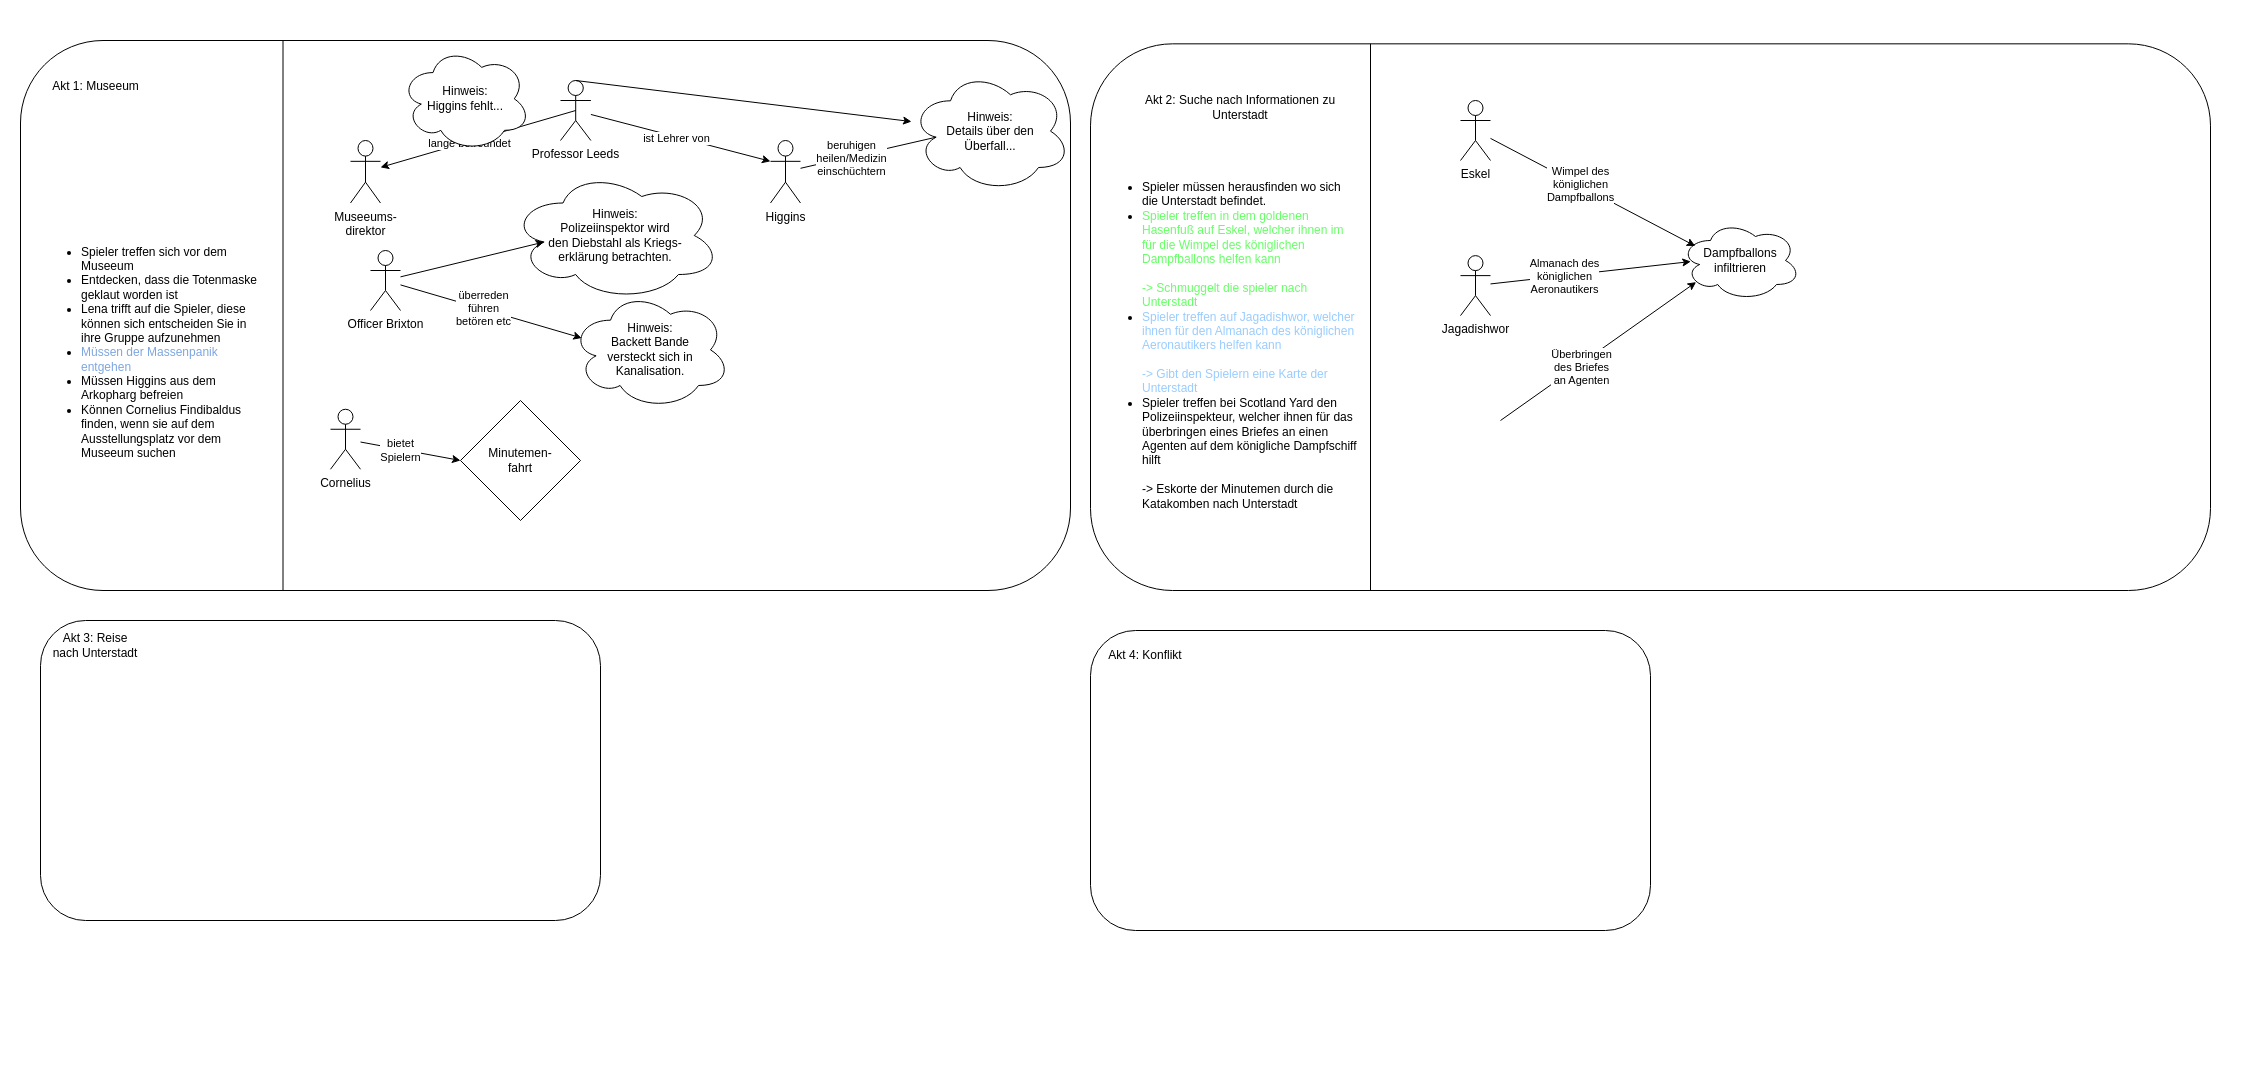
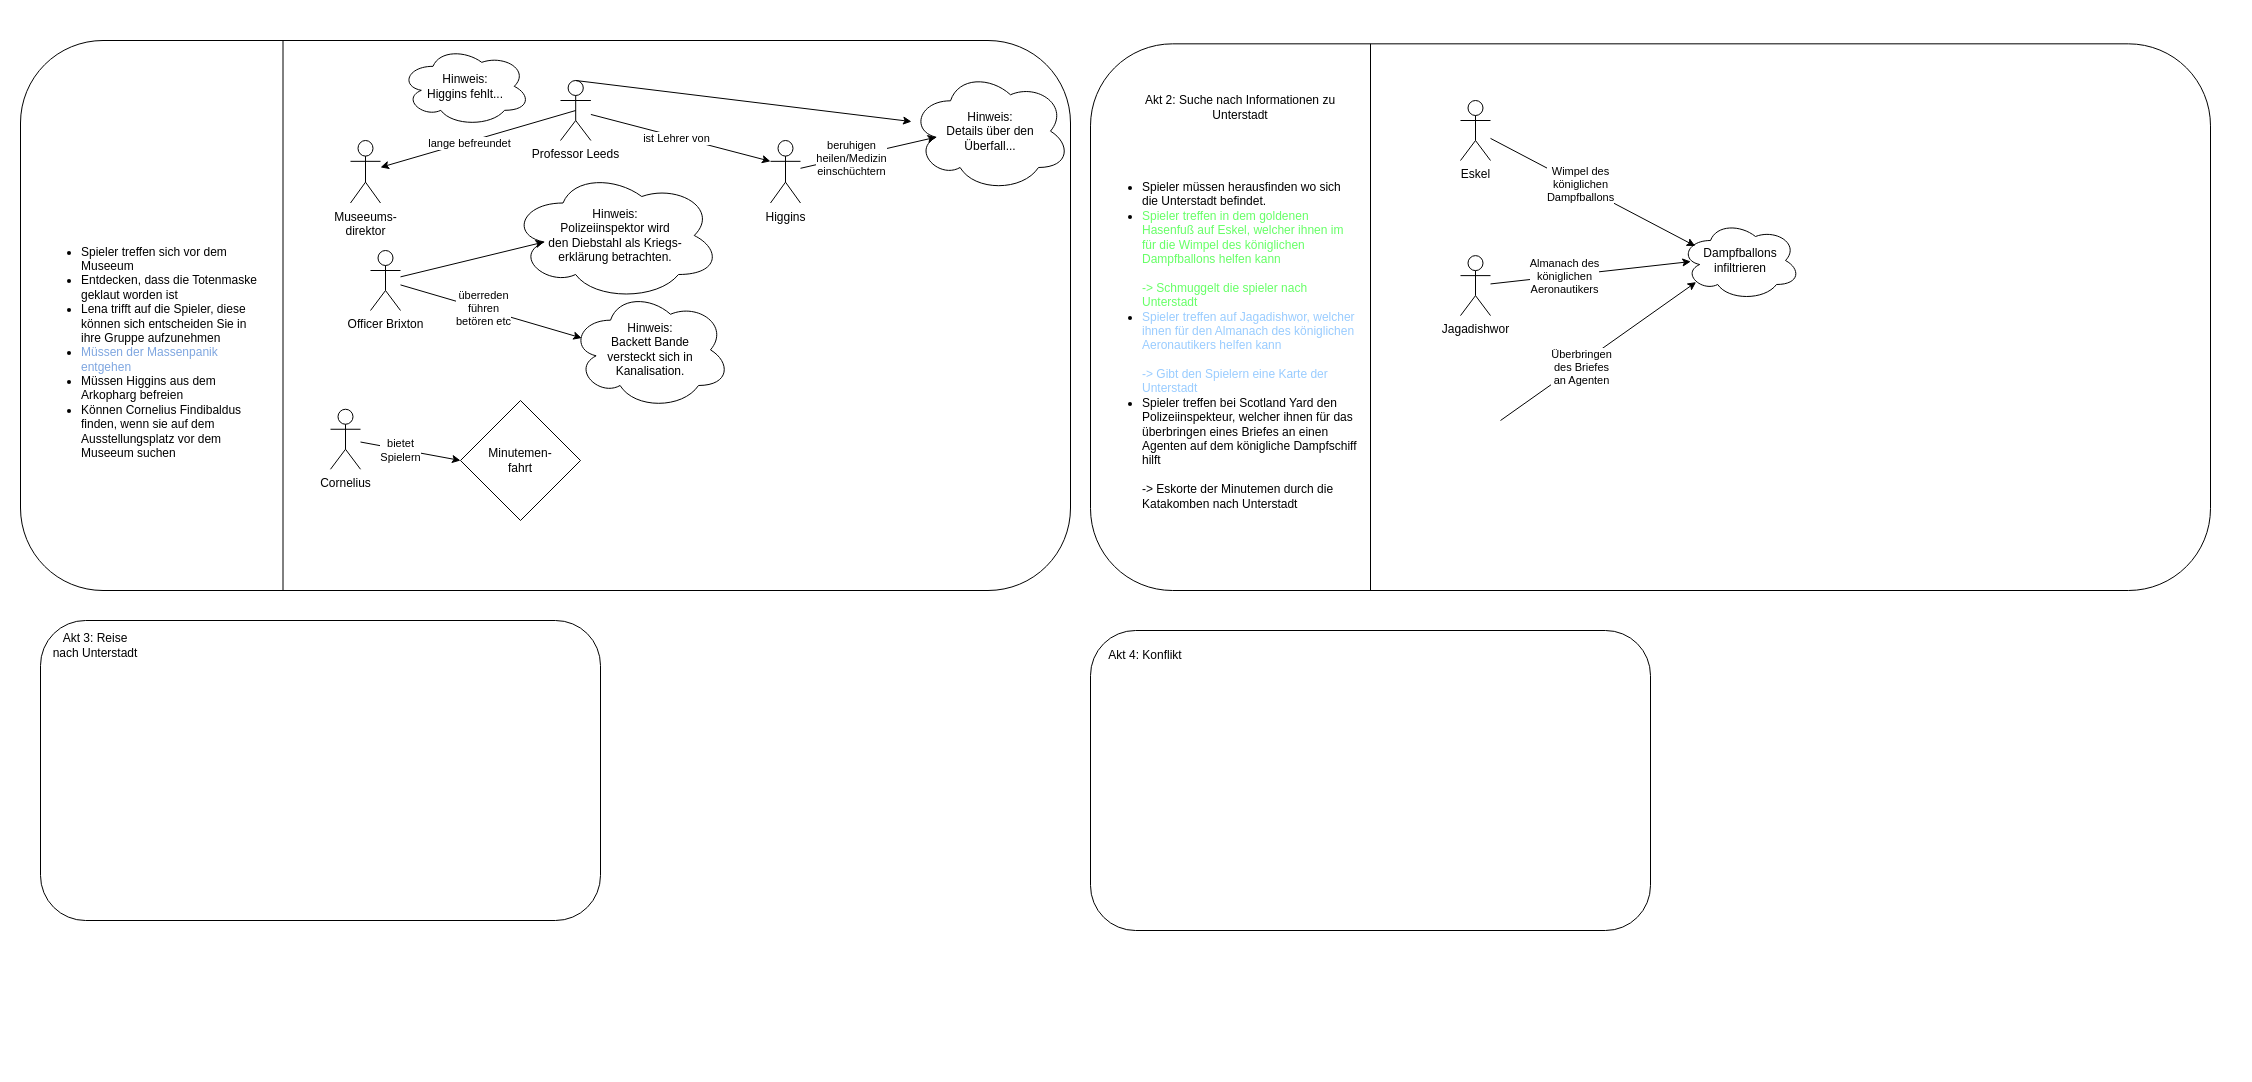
  <mxCell id="0" />
  <mxCell id="1" parent="0" />
  <mxCell id="2" value="Text" style="text;html=1;strokeColor=none;fillColor=none;align=center;verticalAlign=middle;whiteSpace=wrap;rounded=0;" vertex="1" parent="1"><mxGeometry x="210" y="210" width="60" height="30" as="geometry" /></mxCell>
  <mxCell id="3" value="" style="group" vertex="1" connectable="0" parent="1"><mxGeometry x="30" y="30" width="1040" height="560" as="geometry" /></mxCell>
  <mxCell id="4" value="" style="group" vertex="1" connectable="0" parent="3"><mxGeometry x="-10" y="10" width="1050" height="550" as="geometry" /></mxCell>
  <mxCell id="5" value="" style="rounded=1;whiteSpace=wrap;html=1;" vertex="1" parent="4"><mxGeometry width="1050" height="550.0" as="geometry" /></mxCell>
- <mxCell id="6" value="Akt 1: Museeum" style="text;html=1;strokeColor=none;fillColor=none;align=center;verticalAlign=middle;whiteSpace=wrap;rounded=0;" vertex="1" parent="4"><mxGeometry x="18.75" y="18.333" width="112.5" height="55" as="geometry" /></mxCell>
  <mxCell id="7" value="" style="endArrow=none;html=1;rounded=0;entryX=0.25;entryY=0;entryDx=0;entryDy=0;exitX=0.25;exitY=1;exitDx=0;exitDy=0;" edge="1" parent="4" source="5" target="5"><mxGeometry width="50" height="50" relative="1" as="geometry"><mxPoint x="1162.5" y="586.667" as="sourcePoint" /><mxPoint x="1256.25" y="495" as="targetPoint" /></mxGeometry></mxCell>
  <mxCell id="8" value="&lt;div align=&quot;left&quot;&gt;&lt;ul&gt;&lt;li&gt;Spieler treffen sich vor dem Museeum&lt;/li&gt;&lt;li&gt;Entdecken, dass die Totenmaske geklaut worden ist&lt;/li&gt;&lt;li&gt;Lena trifft auf die Spieler, diese können sich entscheiden Sie in ihre Gruppe aufzunehmen&lt;br&gt;&lt;/li&gt;&lt;li&gt;&lt;font color=&quot;#7ea6e0&quot;&gt;Müssen der Massenpanik entgehen&lt;/font&gt;&lt;/li&gt;&lt;li&gt;Müssen Higgins aus dem Arkopharg befreien&lt;/li&gt;&lt;li&gt;Können Cornelius Findibaldus finden, wenn sie auf dem Ausstellungsplatz vor dem Museeum suchen&lt;br&gt;&lt;/li&gt;&lt;/ul&gt;&lt;/div&gt;" style="text;html=1;strokeColor=none;fillColor=none;align=left;verticalAlign=middle;whiteSpace=wrap;rounded=0;" vertex="1" parent="4"><mxGeometry x="18.75" y="110" width="225" height="403.333" as="geometry" /></mxCell>
  <mxCell id="9" value="Museeums-&lt;br&gt;direktor" style="shape=umlActor;verticalLabelPosition=bottom;verticalAlign=top;html=1;outlineConnect=0;" vertex="1" parent="4"><mxGeometry x="330" y="100" width="30" height="62.5" as="geometry" /></mxCell>
  <mxCell id="10" value="Professor Leeds" style="shape=umlActor;verticalLabelPosition=bottom;verticalAlign=top;html=1;outlineConnect=0;" vertex="1" parent="4"><mxGeometry x="540" y="40" width="30.38" height="60" as="geometry" /></mxCell>
  <mxCell id="11" value="Higgins" style="shape=umlActor;verticalLabelPosition=bottom;verticalAlign=top;html=1;outlineConnect=0;" vertex="1" parent="4"><mxGeometry x="750" y="100" width="30" height="62.5" as="geometry" /></mxCell>
  <mxCell id="12" style="rounded=0;orthogonalLoop=1;jettySize=auto;html=1;entryX=0;entryY=0.333;entryDx=0;entryDy=0;entryPerimeter=0;" edge="1" parent="4" source="10" target="11"><mxGeometry relative="1" as="geometry" /></mxCell>
  <mxCell id="13" value="ist Lehrer von" style="edgeLabel;html=1;align=center;verticalAlign=middle;resizable=0;points=[];" vertex="1" connectable="0" parent="12"><mxGeometry x="-0.049" y="-1" relative="1" as="geometry"><mxPoint as="offset" /></mxGeometry></mxCell>
  <mxCell id="14" style="rounded=0;orthogonalLoop=1;jettySize=auto;html=1;entryX=0.5;entryY=0.5;entryDx=0;entryDy=0;entryPerimeter=0;startArrow=classic;startFill=1;endArrow=none;" edge="1" parent="4" source="9" target="10"><mxGeometry relative="1" as="geometry" /></mxCell>
  <mxCell id="15" value="lange befreundet" style="edgeLabel;html=1;align=center;verticalAlign=middle;resizable=0;points=[];" vertex="1" connectable="0" parent="14"><mxGeometry x="-0.092" y="-1" relative="1" as="geometry"><mxPoint as="offset" /></mxGeometry></mxCell>
  <mxCell id="16" value="&lt;div&gt;Hinweis:&lt;/div&gt;&lt;div&gt;Details über den&lt;br&gt;Überfall...&lt;br&gt;&lt;/div&gt;" style="ellipse;shape=cloud;whiteSpace=wrap;html=1;" vertex="1" parent="4"><mxGeometry x="890" y="30" width="160" height="121.25" as="geometry" /></mxCell>
- <mxCell id="17" style="rounded=0;orthogonalLoop=1;jettySize=auto;html=1;entryX=0.16;entryY=0.55;entryDx=0;entryDy=0;entryPerimeter=0;endArrow=none;" edge="1" parent="4" source="11" target="16"><mxGeometry relative="1" as="geometry" /></mxCell>
+ <mxCell id="17" style="rounded=0;orthogonalLoop=1;jettySize=auto;html=1;entryX=0.16;entryY=0.55;entryDx=0;entryDy=0;entryPerimeter=0;" edge="1" parent="4" source="11" target="16"><mxGeometry relative="1" as="geometry" /></mxCell>
  <mxCell id="18" value="beruhigen&lt;br&gt;heilen/Medizin&lt;br&gt;einschüchtern" style="edgeLabel;html=1;align=center;verticalAlign=middle;resizable=0;points=[];" vertex="1" connectable="0" parent="17"><mxGeometry x="-0.255" y="-1" relative="1" as="geometry"><mxPoint as="offset" /></mxGeometry></mxCell>
  <mxCell id="19" value="&lt;div&gt;Hinweis:&lt;/div&gt;&lt;div&gt;Backett Bande&lt;br&gt;versteckt sich in &lt;br&gt;Kanalisation.&lt;br&gt;&lt;/div&gt;" style="ellipse;shape=cloud;whiteSpace=wrap;html=1;" vertex="1" parent="4"><mxGeometry x="550" y="250" width="160" height="118.75" as="geometry" /></mxCell>
  <mxCell id="20" value="Officer Brixton" style="shape=umlActor;verticalLabelPosition=bottom;verticalAlign=top;html=1;outlineConnect=0;" vertex="1" parent="4"><mxGeometry x="350" y="210" width="30" height="60" as="geometry" /></mxCell>
  <mxCell id="21" style="rounded=0;orthogonalLoop=1;jettySize=auto;html=1;entryX=0.07;entryY=0.4;entryDx=0;entryDy=0;entryPerimeter=0;" edge="1" parent="4" source="20" target="19"><mxGeometry relative="1" as="geometry" /></mxCell>
  <mxCell id="22" value="überreden&lt;br&gt;führen&lt;br&gt;betören etc" style="edgeLabel;html=1;align=center;verticalAlign=middle;resizable=0;points=[];" vertex="1" connectable="0" parent="21"><mxGeometry x="-0.094" y="1" relative="1" as="geometry"><mxPoint as="offset" /></mxGeometry></mxCell>
  <mxCell id="23" value="&lt;div&gt;Hinweis:&lt;/div&gt;&lt;div&gt;Polizeiinspektor wird&lt;br&gt;den Diebstahl als Kriegs-&lt;br&gt;erklärung betrachten.&lt;br&gt;&lt;/div&gt;" style="ellipse;shape=cloud;whiteSpace=wrap;html=1;" vertex="1" parent="4"><mxGeometry x="490" y="130" width="210" height="130" as="geometry" /></mxCell>
  <mxCell id="24" style="rounded=0;orthogonalLoop=1;jettySize=auto;html=1;entryX=0.16;entryY=0.55;entryDx=0;entryDy=0;entryPerimeter=0;" edge="1" parent="4" source="20" target="23"><mxGeometry relative="1" as="geometry" /></mxCell>
  <mxCell id="25" style="rounded=0;orthogonalLoop=1;jettySize=auto;html=1;entryX=0;entryY=0.5;entryDx=0;entryDy=0;" edge="1" parent="4" source="27" target="28"><mxGeometry relative="1" as="geometry" /></mxCell>
  <mxCell id="26" value="bietet&lt;br&gt;Spielern" style="edgeLabel;html=1;align=center;verticalAlign=middle;resizable=0;points=[];" vertex="1" connectable="0" parent="25"><mxGeometry x="-0.21" y="-1" relative="1" as="geometry"><mxPoint as="offset" /></mxGeometry></mxCell>
  <mxCell id="27" value="Cornelius" style="shape=umlActor;verticalLabelPosition=bottom;verticalAlign=top;html=1;outlineConnect=0;" vertex="1" parent="4"><mxGeometry x="310" y="368.75" width="30" height="60" as="geometry" /></mxCell>
  <mxCell id="28" value="Minutemen-&lt;br&gt;fahrt" style="rhombus;whiteSpace=wrap;html=1;" vertex="1" parent="4"><mxGeometry x="440" y="360" width="120" height="120" as="geometry" /></mxCell>
- <mxCell id="29" value="Hinweis:&lt;br&gt;Higgins fehlt..." style="ellipse;shape=cloud;whiteSpace=wrap;html=1;" vertex="1" parent="4"><mxGeometry x="380" y="5.83" width="130" height="105" as="geometry" /></mxCell>
+ <mxCell id="29" value="Hinweis:&lt;br&gt;Higgins fehlt..." style="ellipse;shape=cloud;whiteSpace=wrap;html=1;" vertex="1" parent="4"><mxGeometry x="380" y="5.83" width="130" height="80" as="geometry" /></mxCell>
  <mxCell id="30" style="rounded=0;orthogonalLoop=1;jettySize=auto;html=1;exitX=0.5;exitY=0;exitDx=0;exitDy=0;exitPerimeter=0;" edge="1" parent="4" source="10" target="16"><mxGeometry relative="1" as="geometry" /></mxCell>
  <mxCell id="31" value="" style="group" vertex="1" connectable="0" parent="1"><mxGeometry x="1110" y="20" width="1120" height="820" as="geometry" /></mxCell>
  <mxCell id="32" value="" style="group" vertex="1" connectable="0" parent="31"><mxGeometry x="-20.0" y="23.332" width="1120" height="546.668" as="geometry" /></mxCell>
  <mxCell id="33" value="" style="group" vertex="1" connectable="0" parent="32"><mxGeometry width="1120" height="546.668" as="geometry" /></mxCell>
  <mxCell id="34" value="" style="rounded=1;whiteSpace=wrap;html=1;" vertex="1" parent="33"><mxGeometry width="1120" height="546.667" as="geometry" /></mxCell>
  <mxCell id="35" value="Akt 2: Suche nach Informationen zu Unterstadt" style="text;html=1;strokeColor=none;fillColor=none;align=center;verticalAlign=middle;whiteSpace=wrap;rounded=0;" vertex="1" parent="33"><mxGeometry x="40.0" y="36.444" width="220" height="54.667" as="geometry" /></mxCell>
  <mxCell id="36" value="" style="endArrow=none;html=1;rounded=0;entryX=0.25;entryY=0;entryDx=0;entryDy=0;exitX=0.25;exitY=1;exitDx=0;exitDy=0;" edge="1" parent="33" source="34" target="34"><mxGeometry width="50" height="50" relative="1" as="geometry"><mxPoint x="20" y="371.778" as="sourcePoint" /><mxPoint x="70" y="321.778" as="targetPoint" /></mxGeometry></mxCell>
  <mxCell id="37" value="&lt;div align=&quot;left&quot;&gt;&lt;ul&gt;&lt;li&gt;Spieler müssen herausfinden wo sich die Unterstadt befindet.&lt;/li&gt;&lt;li&gt;&lt;font color=&quot;#66ff66&quot;&gt;Spieler treffen in dem goldenen Hasenfuß auf Eskel, welcher ihnen im für die Wimpel des königlichen Dampfballons helfen kann &lt;br&gt;&lt;br&gt;-&amp;gt; Schmuggelt die spieler nach Unterstadt&lt;/font&gt;&lt;/li&gt;&lt;li&gt;&lt;font color=&quot;#99ccff&quot;&gt;Spieler treffen auf Jagadishwor, welcher ihnen für den Almanach des königlichen Aeronautikers helfen kann&lt;br&gt;&lt;br&gt;-&amp;gt; Gibt den Spielern eine Karte der Unterstadt&lt;br&gt;&lt;/font&gt;&lt;/li&gt;&lt;li&gt;Spieler treffen bei Scotland Yard den Polizeiinspekteur, welcher ihnen für das überbringen eines Briefes an einen Agenten auf dem königliche Dampfschiff hilft&lt;br&gt;&lt;br&gt;-&amp;gt; Eskorte der Minutemen durch die Katakomben nach Unterstadt&lt;br&gt;&lt;/li&gt;&lt;/ul&gt;&lt;/div&gt;" style="text;html=1;strokeColor=none;fillColor=none;align=left;verticalAlign=middle;whiteSpace=wrap;rounded=0;" vertex="1" parent="33"><mxGeometry x="10" y="56.668" width="260" height="490" as="geometry" /></mxCell>
  <mxCell id="38" value="Eskel" style="shape=umlActor;verticalLabelPosition=bottom;verticalAlign=top;html=1;outlineConnect=0;" vertex="1" parent="33"><mxGeometry x="370" y="56.668" width="30" height="60" as="geometry" /></mxCell>
  <mxCell id="39" value="Jagadishwor" style="shape=umlActor;verticalLabelPosition=bottom;verticalAlign=top;html=1;outlineConnect=0;" vertex="1" parent="33"><mxGeometry x="370" y="211.778" width="30" height="60" as="geometry" /></mxCell>
  <mxCell id="40" value="Dampfballons&lt;br&gt;infiltrieren" style="ellipse;shape=cloud;whiteSpace=wrap;html=1;" vertex="1" parent="33"><mxGeometry x="590" y="176.668" width="120" height="80" as="geometry" /></mxCell>
  <mxCell id="41" style="rounded=0;orthogonalLoop=1;jettySize=auto;html=1;entryX=0.123;entryY=0.319;entryDx=0;entryDy=0;entryPerimeter=0;" edge="1" parent="33" source="38" target="40"><mxGeometry relative="1" as="geometry" /></mxCell>
  <mxCell id="42" value="Wimpel des &lt;br&gt;königlichen&lt;br&gt;Dampfballons" style="edgeLabel;html=1;align=center;verticalAlign=middle;resizable=0;points=[];" vertex="1" connectable="0" parent="41"><mxGeometry x="-0.124" relative="1" as="geometry"><mxPoint y="-1" as="offset" /></mxGeometry></mxCell>
  <mxCell id="43" style="rounded=0;orthogonalLoop=1;jettySize=auto;html=1;entryX=0.086;entryY=0.513;entryDx=0;entryDy=0;entryPerimeter=0;" edge="1" parent="33" source="39" target="40"><mxGeometry relative="1" as="geometry" /></mxCell>
  <mxCell id="44" value="Almanach des&lt;br&gt;königlichen&lt;br&gt;Aeronautikers" style="edgeLabel;html=1;align=center;verticalAlign=middle;resizable=0;points=[];" vertex="1" connectable="0" parent="43"><mxGeometry x="-0.262" relative="1" as="geometry"><mxPoint as="offset" /></mxGeometry></mxCell>
  <mxCell id="45" style="rounded=0;orthogonalLoop=1;jettySize=auto;html=1;entryX=0.13;entryY=0.77;entryDx=0;entryDy=0;entryPerimeter=0;" edge="1" parent="33" target="40"><mxGeometry relative="1" as="geometry"><mxPoint x="410" y="376.668" as="sourcePoint" /></mxGeometry></mxCell>
  <mxCell id="46" value="Überbringen &lt;br&gt;des Briefes&lt;br&gt;an Agenten" style="edgeLabel;html=1;align=center;verticalAlign=middle;resizable=0;points=[];" vertex="1" connectable="0" parent="45"><mxGeometry x="-0.191" y="-3" relative="1" as="geometry"><mxPoint as="offset" /></mxGeometry></mxCell>
  <mxCell id="47" value="" style="group" vertex="1" connectable="0" parent="1"><mxGeometry x="50" y="610" width="560" height="450" as="geometry" /></mxCell>
  <mxCell id="48" value="" style="group" vertex="1" connectable="0" parent="47"><mxGeometry x="-10" y="10" width="560" height="300" as="geometry" /></mxCell>
  <mxCell id="49" value="" style="rounded=1;whiteSpace=wrap;html=1;" vertex="1" parent="48"><mxGeometry width="560" height="300" as="geometry" /></mxCell>
  <mxCell id="50" value="Akt 3: Reise nach Unterstadt" style="text;html=1;strokeColor=none;fillColor=none;align=center;verticalAlign=middle;whiteSpace=wrap;rounded=0;" vertex="1" parent="48"><mxGeometry x="10" y="10" width="90" height="30" as="geometry" /></mxCell>
  <mxCell id="51" value="" style="group" vertex="1" connectable="0" parent="1"><mxGeometry x="1090" y="630" width="560" height="300" as="geometry" /></mxCell>
  <mxCell id="52" value="" style="rounded=1;whiteSpace=wrap;html=1;" vertex="1" parent="51"><mxGeometry width="560" height="300" as="geometry" /></mxCell>
  <mxCell id="53" value="Akt 4: Konflikt" style="text;html=1;strokeColor=none;fillColor=none;align=center;verticalAlign=middle;whiteSpace=wrap;rounded=0;" vertex="1" parent="51"><mxGeometry x="10" y="10" width="90" height="30" as="geometry" /></mxCell>
